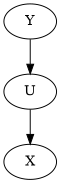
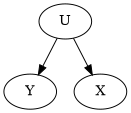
  digraph {
    U
    Y
    X
-   Y -> U
+   U -> Y
    U -> X
  }
